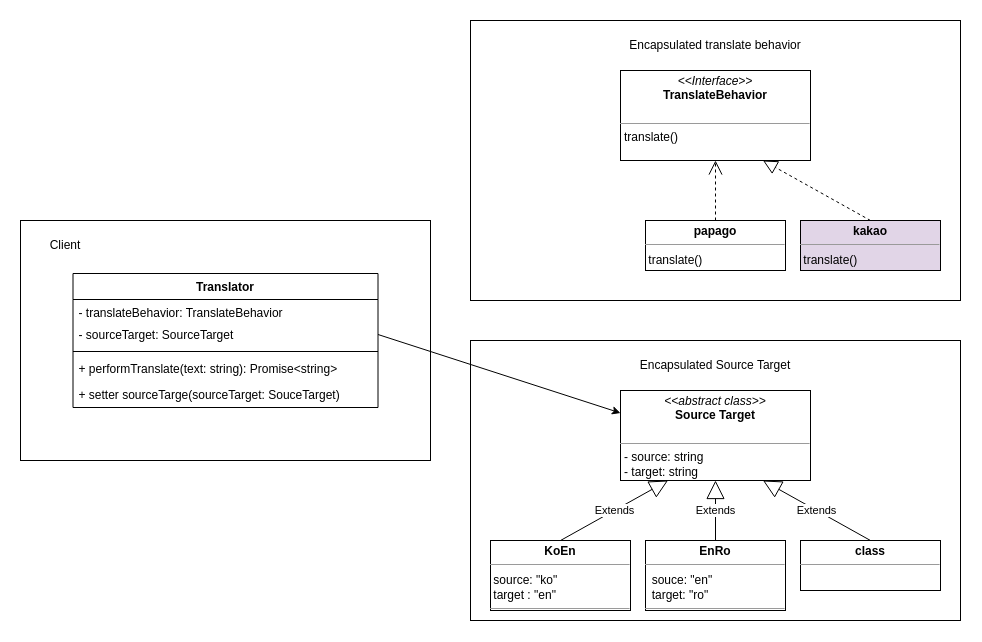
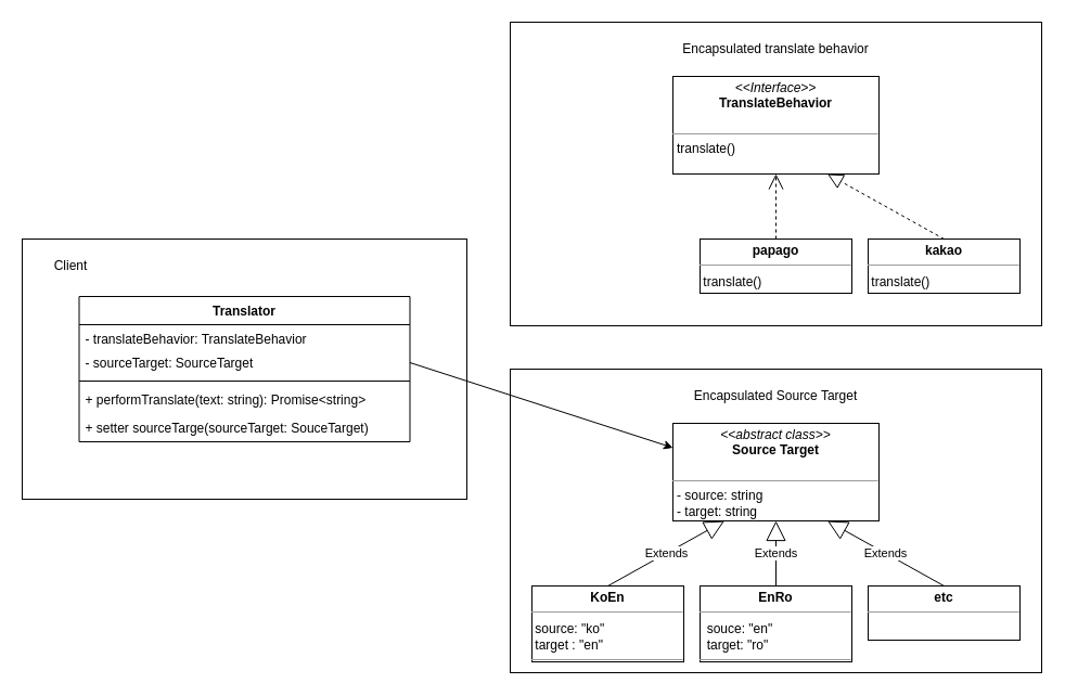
  <mxCell id="0" />
  <mxCell id="1" parent="0" />
  <mxCell id="2" value="" style="rounded=0;whiteSpace=wrap;html=1;" vertex="1" parent="1"><mxGeometry x="20" y="220" width="410" height="240" as="geometry" /></mxCell>
  <mxCell id="3" value="Client" style="text;html=1;strokeColor=none;fillColor=none;align=center;verticalAlign=middle;whiteSpace=wrap;rounded=0;" vertex="1" parent="1"><mxGeometry x="20" y="220" width="90" height="50" as="geometry" /></mxCell>
  <mxCell id="4" value="Translator" style="swimlane;fontStyle=1;align=center;verticalAlign=top;childLayout=stackLayout;horizontal=1;startSize=26;horizontalStack=0;resizeParent=1;resizeParentMax=0;resizeLast=0;collapsible=1;marginBottom=0;" vertex="1" parent="1"><mxGeometry x="72.5" y="273" width="305" height="134" as="geometry" /></mxCell>
  <mxCell id="5" value="- translateBehavior: TranslateBehavior" style="text;strokeColor=none;fillColor=none;align=left;verticalAlign=top;spacingLeft=4;spacingRight=4;overflow=hidden;rotatable=0;points=[[0,0.5],[1,0.5]];portConstraint=eastwest;" vertex="1" parent="4"><mxGeometry y="26" width="305" height="22" as="geometry" /></mxCell>
  <mxCell id="6" value="- sourceTarget: SourceTarget" style="text;strokeColor=none;fillColor=none;align=left;verticalAlign=top;spacingLeft=4;spacingRight=4;overflow=hidden;rotatable=0;points=[[0,0.5],[1,0.5]];portConstraint=eastwest;" vertex="1" parent="4"><mxGeometry y="48" width="305" height="26" as="geometry" /></mxCell>
  <mxCell id="7" value="" style="line;strokeWidth=1;fillColor=none;align=left;verticalAlign=middle;spacingTop=-1;spacingLeft=3;spacingRight=3;rotatable=0;labelPosition=right;points=[];portConstraint=eastwest;" vertex="1" parent="4"><mxGeometry y="74" width="305" height="8" as="geometry" /></mxCell>
  <mxCell id="8" value="+ performTranslate(text: string): Promise&lt;string&gt;" style="text;strokeColor=none;fillColor=none;align=left;verticalAlign=top;spacingLeft=4;spacingRight=4;overflow=hidden;rotatable=0;points=[[0,0.5],[1,0.5]];portConstraint=eastwest;" vertex="1" parent="4"><mxGeometry y="82" width="305" height="26" as="geometry" /></mxCell>
  <mxCell id="9" value="+ setter sourceTarge(sourceTarget: SouceTarget) " style="text;strokeColor=none;fillColor=none;align=left;verticalAlign=top;spacingLeft=4;spacingRight=4;overflow=hidden;rotatable=0;points=[[0,0.5],[1,0.5]];portConstraint=eastwest;" vertex="1" parent="4"><mxGeometry y="108" width="305" height="26" as="geometry" /></mxCell>
  <mxCell id="10" value="" style="rounded=0;whiteSpace=wrap;html=1;" vertex="1" parent="1"><mxGeometry x="470" y="20" width="490" height="280" as="geometry" /></mxCell>
  <mxCell id="11" value="Encapsulated translate behavior" style="text;html=1;strokeColor=none;fillColor=none;align=center;verticalAlign=middle;whiteSpace=wrap;rounded=0;" vertex="1" parent="1"><mxGeometry x="620" y="20" width="190" height="50" as="geometry" /></mxCell>
  <mxCell id="12" value="&lt;p style=&quot;margin: 0px ; margin-top: 4px ; text-align: center&quot;&gt;&lt;i&gt;&amp;lt;&amp;lt;Interface&amp;gt;&amp;gt;&lt;/i&gt;&lt;br&gt;&lt;b&gt;TranslateBehavior&lt;/b&gt;&lt;/p&gt;&lt;p style=&quot;margin: 0px ; margin-left: 4px&quot;&gt;&lt;br&gt;&lt;/p&gt;&lt;hr size=&quot;1&quot;&gt;&lt;p style=&quot;margin: 0px ; margin-left: 4px&quot;&gt;translate()&lt;/p&gt;" style="verticalAlign=top;align=left;overflow=fill;fontSize=12;fontFamily=Helvetica;html=1;" vertex="1" parent="1"><mxGeometry x="620" y="70" width="190" height="90" as="geometry" /></mxCell>
  <mxCell id="13" value="&lt;p style=&quot;margin: 0px ; margin-top: 4px ; text-align: center&quot;&gt;&lt;b&gt;papago&lt;/b&gt;&lt;/p&gt;&lt;hr size=&quot;1&quot;&gt;&lt;div style=&quot;height: 2px&quot;&gt;&lt;/div&gt;&amp;nbsp;translate()&lt;hr size=&quot;1&quot;&gt;&lt;div style=&quot;height: 2px&quot;&gt;&lt;/div&gt;" style="verticalAlign=top;align=left;overflow=fill;fontSize=12;fontFamily=Helvetica;html=1;" vertex="1" parent="1"><mxGeometry x="645" y="220" width="140" height="50" as="geometry" /></mxCell>
- <mxCell id="14" value="&lt;p style=&quot;margin: 0px ; margin-top: 4px ; text-align: center&quot;&gt;&lt;b&gt;kakao&lt;/b&gt;&lt;/p&gt;&lt;hr size=&quot;1&quot;&gt;&lt;div style=&quot;height: 2px&quot;&gt;&lt;/div&gt;&amp;nbsp;translate()&lt;hr size=&quot;1&quot;&gt;&lt;div style=&quot;height: 2px&quot;&gt;&lt;/div&gt;" style="verticalAlign=top;align=left;overflow=fill;fontSize=12;fontFamily=Helvetica;html=1;fillColor=#e1d5e7;" vertex="1" parent="1"><mxGeometry x="800" y="220" width="140" height="50" as="geometry" /></mxCell>
+ <mxCell id="14" value="&lt;p style=&quot;margin: 0px ; margin-top: 4px ; text-align: center&quot;&gt;&lt;b&gt;kakao&lt;/b&gt;&lt;/p&gt;&lt;hr size=&quot;1&quot;&gt;&lt;div style=&quot;height: 2px&quot;&gt;&lt;/div&gt;&amp;nbsp;translate()&lt;hr size=&quot;1&quot;&gt;&lt;div style=&quot;height: 2px&quot;&gt;&lt;/div&gt;" style="verticalAlign=top;align=left;overflow=fill;fontSize=12;fontFamily=Helvetica;html=1;" vertex="1" parent="1"><mxGeometry x="800" y="220" width="140" height="50" as="geometry" /></mxCell>
  <mxCell id="15" value="" style="endArrow=open;dashed=1;endFill=0;endSize=12;html=1;exitX=0.5;exitY=0;exitDx=0;exitDy=0;entryX=0.5;entryY=1;entryDx=0;entryDy=0;" edge="1" parent="1" source="13" target="12"><mxGeometry width="160" relative="1" as="geometry"><mxPoint x="570" y="230" as="sourcePoint" /><mxPoint x="677.5" y="170" as="targetPoint" /></mxGeometry></mxCell>
  <mxCell id="16" value="" style="endArrow=block;dashed=1;endFill=0;endSize=12;html=1;exitX=0.5;exitY=0;exitDx=0;exitDy=0;entryX=0.75;entryY=1;entryDx=0;entryDy=0;" edge="1" parent="1" source="14" target="12"><mxGeometry width="160" relative="1" as="geometry"><mxPoint x="725" y="230" as="sourcePoint" /><mxPoint x="725" y="170" as="targetPoint" /></mxGeometry></mxCell>
  <mxCell id="17" value="" style="rounded=0;whiteSpace=wrap;html=1;" vertex="1" parent="1"><mxGeometry x="470" y="340" width="490" height="280" as="geometry" /></mxCell>
  <mxCell id="18" value="Encapsulated Source Target" style="text;html=1;strokeColor=none;fillColor=none;align=center;verticalAlign=middle;whiteSpace=wrap;rounded=0;" vertex="1" parent="1"><mxGeometry x="620" y="340" width="190" height="50" as="geometry" /></mxCell>
  <mxCell id="19" value="&lt;p style=&quot;margin: 0px ; margin-top: 4px ; text-align: center&quot;&gt;&lt;i&gt;&amp;lt;&amp;lt;abstract class&amp;gt;&amp;gt;&lt;/i&gt;&lt;br&gt;&lt;b&gt;Source Target&lt;/b&gt;&lt;/p&gt;&lt;p style=&quot;margin: 0px ; margin-left: 4px&quot;&gt;&lt;br&gt;&lt;/p&gt;&lt;hr size=&quot;1&quot;&gt;&lt;p style=&quot;margin: 0px ; margin-left: 4px&quot;&gt;- source: string&lt;/p&gt;&lt;p style=&quot;margin: 0px ; margin-left: 4px&quot;&gt;- target: string&lt;/p&gt;&lt;p style=&quot;margin: 0px ; margin-left: 4px&quot;&gt;&lt;br&gt;&lt;/p&gt;" style="verticalAlign=top;align=left;overflow=fill;fontSize=12;fontFamily=Helvetica;html=1;" vertex="1" parent="1"><mxGeometry x="620" y="390" width="190" height="90" as="geometry" /></mxCell>
  <mxCell id="20" value="&lt;p style=&quot;margin: 0px ; margin-top: 4px ; text-align: center&quot;&gt;&lt;b&gt;KoEn&lt;/b&gt;&lt;/p&gt;&lt;hr size=&quot;1&quot;&gt;&lt;div style=&quot;height: 2px&quot;&gt;&lt;/div&gt;&amp;nbsp;source: &quot;ko&quot;&lt;br&gt;&amp;nbsp;target : &quot;en&quot;&lt;br&gt;&lt;hr size=&quot;1&quot;&gt;&lt;div style=&quot;height: 2px&quot;&gt;&lt;/div&gt;" style="verticalAlign=top;align=left;overflow=fill;fontSize=12;fontFamily=Helvetica;html=1;" vertex="1" parent="1"><mxGeometry x="490" y="540" width="140" height="70" as="geometry" /></mxCell>
  <mxCell id="21" value="&lt;p style=&quot;margin: 0px ; margin-top: 4px ; text-align: center&quot;&gt;&lt;b&gt;EnRo&lt;/b&gt;&lt;/p&gt;&lt;hr size=&quot;1&quot;&gt;&lt;div style=&quot;height: 2px&quot;&gt;&lt;/div&gt;&amp;nbsp; souce: &quot;en&quot;&lt;br&gt;&amp;nbsp; target: &quot;ro&quot;&lt;br&gt;&lt;hr size=&quot;1&quot;&gt;&lt;div style=&quot;height: 2px&quot;&gt;&lt;/div&gt;" style="verticalAlign=top;align=left;overflow=fill;fontSize=12;fontFamily=Helvetica;html=1;" vertex="1" parent="1"><mxGeometry x="645" y="540" width="140" height="70" as="geometry" /></mxCell>
- <mxCell id="22" value="&lt;p style=&quot;margin: 0px ; margin-top: 4px ; text-align: center&quot;&gt;&lt;b&gt;class&lt;/b&gt;&lt;/p&gt;&lt;hr size=&quot;1&quot;&gt;&lt;div style=&quot;height: 2px&quot;&gt;&lt;/div&gt;&amp;nbsp;&lt;hr size=&quot;1&quot;&gt;&lt;div style=&quot;height: 2px&quot;&gt;&lt;/div&gt;" style="verticalAlign=top;align=left;overflow=fill;fontSize=12;fontFamily=Helvetica;html=1;" vertex="1" parent="1"><mxGeometry x="800" y="540" width="140" height="50" as="geometry" /></mxCell>
+ <mxCell id="22" value="&lt;p style=&quot;margin: 0px ; margin-top: 4px ; text-align: center&quot;&gt;&lt;b&gt;etc&lt;/b&gt;&lt;/p&gt;&lt;hr size=&quot;1&quot;&gt;&lt;div style=&quot;height: 2px&quot;&gt;&lt;/div&gt;&amp;nbsp;&lt;hr size=&quot;1&quot;&gt;&lt;div style=&quot;height: 2px&quot;&gt;&lt;/div&gt;" style="verticalAlign=top;align=left;overflow=fill;fontSize=12;fontFamily=Helvetica;html=1;" vertex="1" parent="1"><mxGeometry x="800" y="540" width="140" height="50" as="geometry" /></mxCell>
  <mxCell id="23" value="Extends" style="endArrow=block;endSize=16;endFill=0;html=1;exitX=0.5;exitY=0;exitDx=0;exitDy=0;entryX=0.25;entryY=1;entryDx=0;entryDy=0;" edge="1" parent="1" source="20" target="19"><mxGeometry width="160" relative="1" as="geometry"><mxPoint x="560" y="350" as="sourcePoint" /><mxPoint x="720" y="350" as="targetPoint" /></mxGeometry></mxCell>
  <mxCell id="24" value="Extends" style="endArrow=block;endSize=16;endFill=0;html=1;exitX=0.5;exitY=0;exitDx=0;exitDy=0;entryX=0.5;entryY=1;entryDx=0;entryDy=0;" edge="1" parent="1" source="21" target="19"><mxGeometry width="160" relative="1" as="geometry"><mxPoint x="570" y="550" as="sourcePoint" /><mxPoint x="677.5" y="490" as="targetPoint" /></mxGeometry></mxCell>
  <mxCell id="25" value="Extends" style="endArrow=block;endSize=16;endFill=0;html=1;exitX=0.5;exitY=0;exitDx=0;exitDy=0;entryX=0.75;entryY=1;entryDx=0;entryDy=0;" edge="1" parent="1" source="22" target="19"><mxGeometry width="160" relative="1" as="geometry"><mxPoint x="725" y="550" as="sourcePoint" /><mxPoint x="725" y="490" as="targetPoint" /></mxGeometry></mxCell>
  <mxCell id="26" value="" style="endArrow=classic;html=1;entryX=0;entryY=0.25;entryDx=0;entryDy=0;exitX=1;exitY=0.5;exitDx=0;exitDy=0;" edge="1" parent="1" source="6" target="19"><mxGeometry width="50" height="50" relative="1" as="geometry"><mxPoint x="387.5" y="320" as="sourcePoint" /><mxPoint x="630" y="102.5" as="targetPoint" /></mxGeometry></mxCell>
